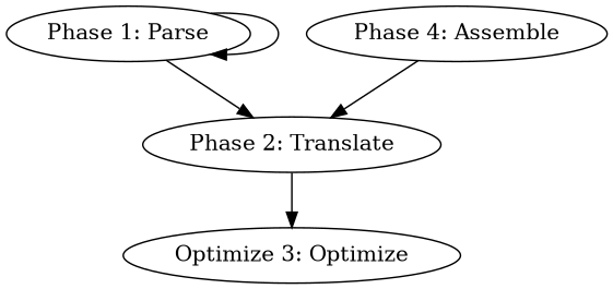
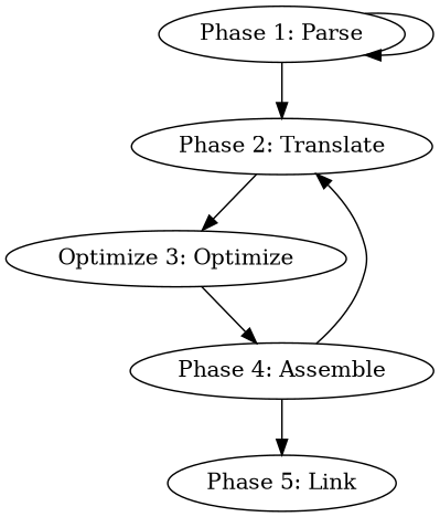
  digraph {
    n1 [label="Phase 1: Parse"]
    n2 [label="Phase 2: Translate"]
    n3 [label="Optimize 3: Optimize"]
    n4 [label="Phase 4: Assemble"]
+   n5 [label="Phase 5: Link"]
    n1 -> n1
    n1 -> n2
    n2 -> n3
+   n3 -> n4
    n4 -> n2
+   n4 -> n5
  }
